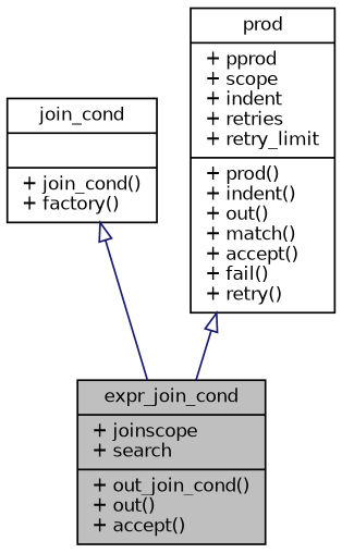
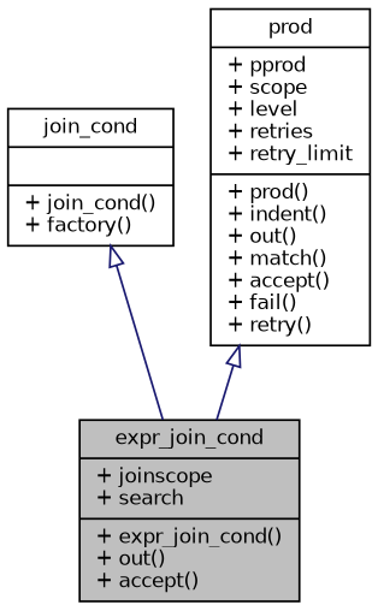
  digraph {
    node [color=black fillcolor=white fontname=Helvetica fontsize=10 shape=record style=filled]
    edge [arrowtail=onormal color=midnightblue dir=back fontname=Helvetica fontsize=10 labelfontname=Helvetica labelfontsize=10 style=solid]
-   n1 [fillcolor=grey75 fontcolor=black height=0.2 label="{expr_join_cond\n|+ joinscope\l+ search\l|+ out_join_cond()\l+ out()\l+ accept()\l}" width=0.4]
+   n1 [fillcolor=grey75 fontcolor=black height=0.2 label="{expr_join_cond\n|+ joinscope\l+ search\l|+ expr_join_cond()\l+ out()\l+ accept()\l}" width=0.4]
    n2 [height=0.2 label="{join_cond\n||+ join_cond()\l+ factory()\l}" width=0.4]
-   n3 [height=0.2 label="{prod\n|+ pprod\l+ scope\l+ indent\l+ retries\l+ retry_limit\l|+ prod()\l+ indent()\l+ out()\l+ match()\l+ accept()\l+ fail()\l+ retry()\l}" width=0.4]
+   n3 [height=0.2 label="{prod\n|+ pprod\l+ scope\l+ level\l+ retries\l+ retry_limit\l|+ prod()\l+ indent()\l+ out()\l+ match()\l+ accept()\l+ fail()\l+ retry()\l}" width=0.4]
    n2 -> n1
    n3 -> n1
  }
